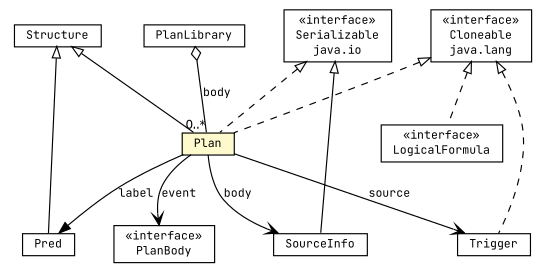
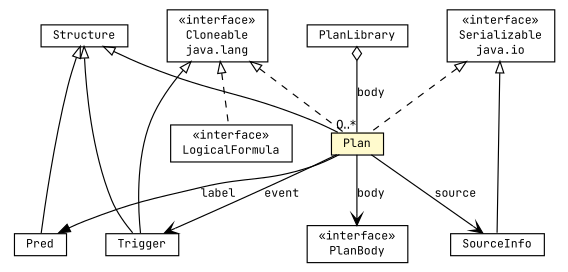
  digraph {
    fontname="JetBrains Mono"
    nodesep=0.25
    ranksep=0.5
    node [fontcolor=black fontname="JetBrains Mono" fontsize=10.0 shape=plaintext]
    edge [arrowtail=empty dir=back fontname="JetBrains Mono" fontsize=10 headport=p labelfontname=Helvetica labelfontsize=10 tailport=p]
    n1 [label=<<table title="jason.asSyntax.Trigger" border="0" cellborder="1" cellspacing="0" cellpadding="2" port="p" href="./Trigger.html"> 		<tr><td><table border="0" cellspacing="0" cellpadding="1"> <tr><td align="center" balign="center"> Trigger </td></tr> 		</table></td></tr> 		</table>>]
    n2 [label=<<table title="jason.asSyntax.Structure" border="0" cellborder="1" cellspacing="0" cellpadding="2" port="p" href="./Structure.html"> 		<tr><td><table border="0" cellspacing="0" cellpadding="1"> <tr><td align="center" balign="center"> Structure </td></tr> 		</table></td></tr> 		</table>>]
    n3 [label=<<table title="jason.asSyntax.Pred" border="0" cellborder="1" cellspacing="0" cellpadding="2" port="p" href="./Pred.html"> 		<tr><td><table border="0" cellspacing="0" cellpadding="1"> <tr><td align="center" balign="center"> Pred </td></tr> 		</table></td></tr> 		</table>>]
    n4 [label=<<table title="jason.asSyntax.Plan" border="0" cellborder="1" cellspacing="0" cellpadding="2" port="p" bgcolor="lemonChiffon" href="./Plan.html"> 		<tr><td><table border="0" cellspacing="0" cellpadding="1"> <tr><td align="center" balign="center"> Plan </td></tr> 		</table></td></tr> 		</table>>]
    n5 [label=<<table title="jason.asSyntax.SourceInfo" border="0" cellborder="1" cellspacing="0" cellpadding="2" port="p" href="./SourceInfo.html"> 		<tr><td><table border="0" cellspacing="0" cellpadding="1"> <tr><td align="center" balign="center"> SourceInfo </td></tr> 		</table></td></tr> 		</table>>]
    n6 [label=<<table title="jason.asSyntax.PlanBody" border="0" cellborder="1" cellspacing="0" cellpadding="2" port="p" href="./PlanBody.html"> 		<tr><td><table border="0" cellspacing="0" cellpadding="1"> <tr><td align="center" balign="center"> &#171;interface&#187; </td></tr> <tr><td align="center" balign="center"> PlanBody </td></tr> 		</table></td></tr> 		</table>>]
    n7 [label=<<table title="jason.asSyntax.PlanLibrary" border="0" cellborder="1" cellspacing="0" cellpadding="2" port="p" href="./PlanLibrary.html"> 		<tr><td><table border="0" cellspacing="0" cellpadding="1"> <tr><td align="center" balign="center"> PlanLibrary </td></tr> 		</table></td></tr> 		</table>>]
    n8 [label=<<table title="jason.asSyntax.LogicalFormula" border="0" cellborder="1" cellspacing="0" cellpadding="2" port="p" href="./LogicalFormula.html"> 		<tr><td><table border="0" cellspacing="0" cellpadding="1"> <tr><td align="center" balign="center"> &#171;interface&#187; </td></tr> <tr><td align="center" balign="center"> LogicalFormula </td></tr> 		</table></td></tr> 		</table>>]
    n9 [label=<<table title="java.lang.Cloneable" border="0" cellborder="1" cellspacing="0" cellpadding="2" port="p" href="http://java.sun.com/j2se/1.4.2/docs/api/java/lang/Cloneable.html"> 		<tr><td><table border="0" cellspacing="0" cellpadding="1"> <tr><td align="center" balign="center"> &#171;interface&#187; </td></tr> <tr><td align="center" balign="center"> Cloneable </td></tr> <tr><td align="center" balign="center"> java.lang </td></tr> 		</table></td></tr> 		</table>>]
    n10 [label=<<table title="java.io.Serializable" border="0" cellborder="1" cellspacing="0" cellpadding="2" port="p" href="http://java.sun.com/j2se/1.4.2/docs/api/java/io/Serializable.html"> 		<tr><td><table border="0" cellspacing="0" cellpadding="1"> <tr><td align="center" balign="center"> &#171;interface&#187; </td></tr> <tr><td align="center" balign="center"> Serializable </td></tr> <tr><td align="center" balign="center"> java.io </td></tr> 		</table></td></tr> 		</table>>]
+   n2 -> n1
    n2 -> n3
    n2 -> n4
-   n4 -> n1 [arrowhead=open color=black fontcolor=black fontsize=10.0 label=source arrowtail="" dir=""]
+   n4 -> n1 [arrowhead=open color=black fontcolor=black fontsize=10.0 label=event arrowtail="" dir=""]
    n4 -> n3 [arrowhead=normal color=black fontcolor=black fontsize=10.0 label=label arrowtail="" dir=""]
-   n4 -> n5 [arrowhead=open color=black fontcolor=black fontsize=10.0 label=body arrowtail="" dir=""]
-   n4 -> n6 [arrowhead=open color=black fontcolor=black fontsize=10.0 label=event arrowtail="" dir=""]
+   n4 -> n5 [arrowhead=open color=black fontcolor=black fontsize=10.0 label=source arrowtail="" dir=""]
+   n4 -> n6 [arrowhead=open color=black fontcolor=black fontsize=10.0 label=body arrowtail="" dir=""]
    n7 -> n4 [arrowhead=none arrowtail=ediamond color=black dir=both fontcolor=black fontsize=10.0 headlabel="0..*" label=body]
-   n9 -> n1 [style=dashed]
+   n9 -> n1 [style=solid]
    n9 -> n4 [style=dashed]
    n9 -> n8 [style=dashed]
    n10 -> n4 [style=dashed]
    n10 -> n5 [style=solid]
  }
